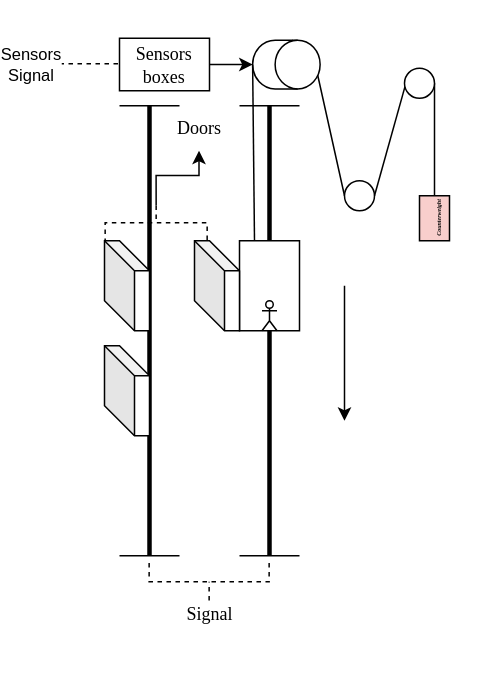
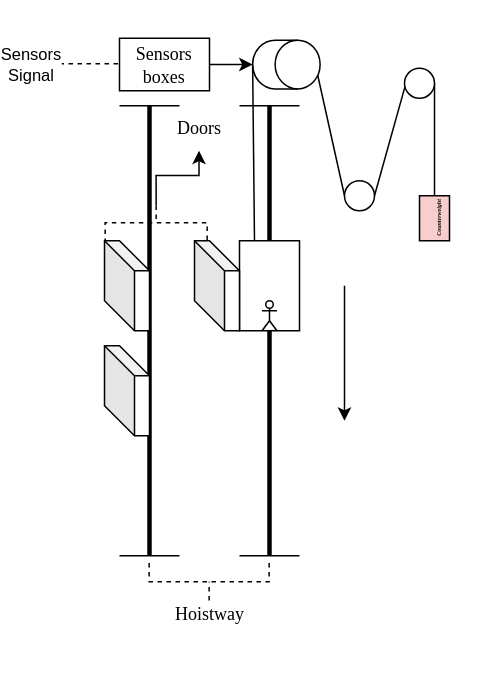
  <mxCell id="0" />
  <mxCell id="1" parent="0" />
  <mxCell id="2" value="" style="endArrow=none;html=1;rounded=0;exitX=0;exitY=0;exitDx=0;exitDy=18.75;exitPerimeter=0;" edge="1" parent="1" source="8"><mxGeometry width="50" height="50" relative="1" as="geometry"><mxPoint x="200" y="80" as="sourcePoint" /><mxPoint x="210" y="130" as="targetPoint" /><Array as="points"><mxPoint x="190" y="40" /></Array></mxGeometry></mxCell>
  <mxCell id="3" value="" style="endArrow=none;html=1;rounded=0;strokeWidth=3;" edge="1" parent="1"><mxGeometry width="50" height="50" relative="1" as="geometry"><mxPoint x="160" y="370" as="sourcePoint" /><mxPoint x="160" y="70" as="targetPoint" /></mxGeometry></mxCell>
  <mxCell id="4" value="" style="endArrow=none;html=1;rounded=0;" edge="1" parent="1"><mxGeometry width="50" height="50" relative="1" as="geometry"><mxPoint x="140" y="370" as="sourcePoint" /><mxPoint x="180" y="370" as="targetPoint" /></mxGeometry></mxCell>
  <mxCell id="5" value="" style="endArrow=none;html=1;rounded=0;" edge="1" parent="1"><mxGeometry width="50" height="50" relative="1" as="geometry"><mxPoint x="140" y="70" as="sourcePoint" /><mxPoint x="180" y="70" as="targetPoint" /></mxGeometry></mxCell>
  <mxCell id="6" value="" style="rounded=0;whiteSpace=wrap;html=1;movable=1;resizable=1;rotatable=1;deletable=1;editable=1;locked=0;connectable=1;" vertex="1" parent="1"><mxGeometry x="140" y="160" width="40" height="60" as="geometry" /></mxCell>
  <mxCell id="7" value="" style="shape=umlActor;verticalLabelPosition=bottom;verticalAlign=top;html=1;outlineConnect=0;movable=1;resizable=1;rotatable=1;deletable=1;editable=1;locked=0;connectable=1;" vertex="1" parent="1"><mxGeometry x="155" y="200" width="10" height="20" as="geometry" /></mxCell>
  <mxCell id="8" value="" style="shape=cylinder3;whiteSpace=wrap;html=1;boundedLbl=1;backgroundOutline=1;size=15;rotation=90;" vertex="1" parent="1"><mxGeometry x="155" y="20" width="32.5" height="45" as="geometry" /></mxCell>
  <mxCell id="9" value="" style="endArrow=none;html=1;rounded=0;exitX=0.25;exitY=0;exitDx=0;exitDy=0;entryX=0.5;entryY=1;entryDx=0;entryDy=0;entryPerimeter=0;" edge="1" parent="1" source="6" target="8"><mxGeometry width="50" height="50" relative="1" as="geometry"><mxPoint x="80" y="130" as="sourcePoint" /><mxPoint x="150" y="60" as="targetPoint" /></mxGeometry></mxCell>
  <mxCell id="10" value="" style="ellipse;whiteSpace=wrap;html=1;aspect=fixed;" vertex="1" parent="1"><mxGeometry x="210" y="120" width="20" height="20" as="geometry" /></mxCell>
  <mxCell id="11" value="" style="endArrow=none;html=1;rounded=0;entryX=0;entryY=0;entryDx=0;entryDy=0;" edge="1" parent="1" target="13"><mxGeometry width="50" height="50" relative="1" as="geometry"><mxPoint x="230" y="130" as="sourcePoint" /><mxPoint x="250" y="50" as="targetPoint" /></mxGeometry></mxCell>
  <mxCell id="12" value="" style="endArrow=none;html=1;rounded=0;entryX=1;entryY=0.5;entryDx=0;entryDy=0;" edge="1" parent="1" target="13"><mxGeometry width="50" height="50" relative="1" as="geometry"><mxPoint x="270" y="130" as="sourcePoint" /><mxPoint x="300" y="60" as="targetPoint" /></mxGeometry></mxCell>
  <mxCell id="13" value="" style="ellipse;whiteSpace=wrap;html=1;aspect=fixed;" vertex="1" parent="1"><mxGeometry x="250" y="45" width="20" height="20" as="geometry" /></mxCell>
  <mxCell id="14" value="&lt;font style=&quot;font-size: 4px;&quot; face=&quot;Times New Roman&quot;&gt;Counterweight&lt;/font&gt;" style="rounded=0;whiteSpace=wrap;html=1;align=center;horizontal=0;verticalAlign=bottom;fontStyle=3;fillColor=#f8cecc;" vertex="1" parent="1"><mxGeometry x="260" y="130" width="20" height="30" as="geometry" /></mxCell>
  <mxCell id="15" style="edgeStyle=orthogonalEdgeStyle;rounded=0;orthogonalLoop=1;jettySize=auto;html=1;exitX=1;exitY=0.5;exitDx=0;exitDy=0;" edge="1" parent="1" source="16" target="8"><mxGeometry relative="1" as="geometry" /></mxCell>
  <mxCell id="16" value="&lt;font face=&quot;Times New Roman&quot;&gt;Sensors boxes&lt;/font&gt;" style="rounded=0;whiteSpace=wrap;html=1;" vertex="1" parent="1"><mxGeometry x="60" y="25" width="60" height="35" as="geometry" /></mxCell>
  <mxCell id="17" value="" style="endArrow=none;html=1;rounded=0;strokeWidth=3;" edge="1" parent="1"><mxGeometry width="50" height="50" relative="1" as="geometry"><mxPoint x="80" y="370" as="sourcePoint" /><mxPoint x="80" y="70" as="targetPoint" /></mxGeometry></mxCell>
  <mxCell id="18" value="" style="endArrow=none;html=1;rounded=0;" edge="1" parent="1"><mxGeometry width="50" height="50" relative="1" as="geometry"><mxPoint x="60" y="70" as="sourcePoint" /><mxPoint x="100" y="70" as="targetPoint" /></mxGeometry></mxCell>
  <mxCell id="19" value="" style="endArrow=none;html=1;rounded=0;" edge="1" parent="1"><mxGeometry width="50" height="50" relative="1" as="geometry"><mxPoint x="60" y="370" as="sourcePoint" /><mxPoint x="100" y="370" as="targetPoint" /></mxGeometry></mxCell>
  <mxCell id="20" value="" style="shape=cube;whiteSpace=wrap;html=1;boundedLbl=1;backgroundOutline=1;darkOpacity=0.05;darkOpacity2=0.1;" vertex="1" parent="1"><mxGeometry x="50" y="160" width="30" height="60" as="geometry" /></mxCell>
  <mxCell id="21" value="" style="shape=cube;whiteSpace=wrap;html=1;boundedLbl=1;backgroundOutline=1;darkOpacity=0.05;darkOpacity2=0.1;" vertex="1" parent="1"><mxGeometry x="50" y="230" width="30" height="60" as="geometry" /></mxCell>
  <mxCell id="22" value="" style="group" vertex="1" connectable="0" parent="1"><mxGeometry x="79.76" y="374.88" width="80" height="49.12" as="geometry" /></mxCell>
  <mxCell id="23" value="" style="strokeWidth=1;html=1;shape=mxgraph.flowchart.annotation_2;align=left;labelPosition=right;pointerEvents=1;rotation=-90;fontSize=2;dashed=1;" vertex="1" parent="22"><mxGeometry x="27.56" y="-27.56" width="24.88" height="80" as="geometry" /></mxCell>
- <mxCell id="24" value="&lt;font face=&quot;Times New Roman&quot;&gt;Signal&lt;/font&gt;" style="text;html=1;align=center;verticalAlign=middle;resizable=0;points=[];autosize=1;strokeColor=none;fillColor=none;" vertex="1" parent="22"><mxGeometry x="5" y="19.12" width="70" height="30" as="geometry" /></mxCell>
+ <mxCell id="24" value="&lt;font face=&quot;Times New Roman&quot;&gt;Hoistway&lt;/font&gt;" style="text;html=1;align=center;verticalAlign=middle;resizable=0;points=[];autosize=1;strokeColor=none;fillColor=none;" vertex="1" parent="22"><mxGeometry x="5" y="19.12" width="70" height="30" as="geometry" /></mxCell>
  <mxCell id="25" value="" style="endArrow=classic;html=1;rounded=0;" edge="1" parent="1"><mxGeometry width="50" height="50" relative="1" as="geometry"><mxPoint x="210" y="190" as="sourcePoint" /><mxPoint x="210" y="280" as="targetPoint" /></mxGeometry></mxCell>
  <mxCell id="26" value="" style="shape=cube;whiteSpace=wrap;html=1;boundedLbl=1;backgroundOutline=1;darkOpacity=0.05;darkOpacity2=0.1;" vertex="1" parent="1"><mxGeometry x="110" y="160" width="30" height="60" as="geometry" /></mxCell>
  <mxCell id="27" value="&lt;font face=&quot;Times New Roman&quot;&gt;Doors&lt;/font&gt;" style="text;html=1;align=center;verticalAlign=middle;resizable=0;points=[];autosize=1;strokeColor=none;fillColor=none;rotation=0;" vertex="1" parent="1"><mxGeometry x="88" y="70" width="50" height="30" as="geometry" /></mxCell>
  <mxCell id="28" style="edgeStyle=orthogonalEdgeStyle;rounded=0;orthogonalLoop=1;jettySize=auto;html=1;exitX=0;exitY=0.5;exitDx=0;exitDy=0;exitPerimeter=0;" edge="1" parent="1" source="29" target="27"><mxGeometry relative="1" as="geometry" /></mxCell>
  <mxCell id="29" value="" style="strokeWidth=1;html=1;shape=mxgraph.flowchart.annotation_2;align=left;labelPosition=right;pointerEvents=1;rotation=-270;fontSize=2;dashed=1;" vertex="1" parent="1"><mxGeometry x="73" y="114" width="22.88" height="68" as="geometry" /></mxCell>
  <mxCell id="30" value="" style="endArrow=none;dashed=1;html=1;rounded=0;" edge="1" parent="1"><mxGeometry width="50" height="50" relative="1" as="geometry"><mxPoint x="20" y="42" as="sourcePoint" /><mxPoint x="60" y="42.08" as="targetPoint" /></mxGeometry></mxCell>
  <mxCell id="31" value="Sensors&lt;div&gt;Signal&lt;/div&gt;" style="edgeLabel;html=1;align=center;verticalAlign=middle;resizable=0;points=[];" vertex="1" connectable="0" parent="30"><mxGeometry x="0.309" y="1" relative="1" as="geometry"><mxPoint x="-46" y="1" as="offset" /></mxGeometry></mxCell>
